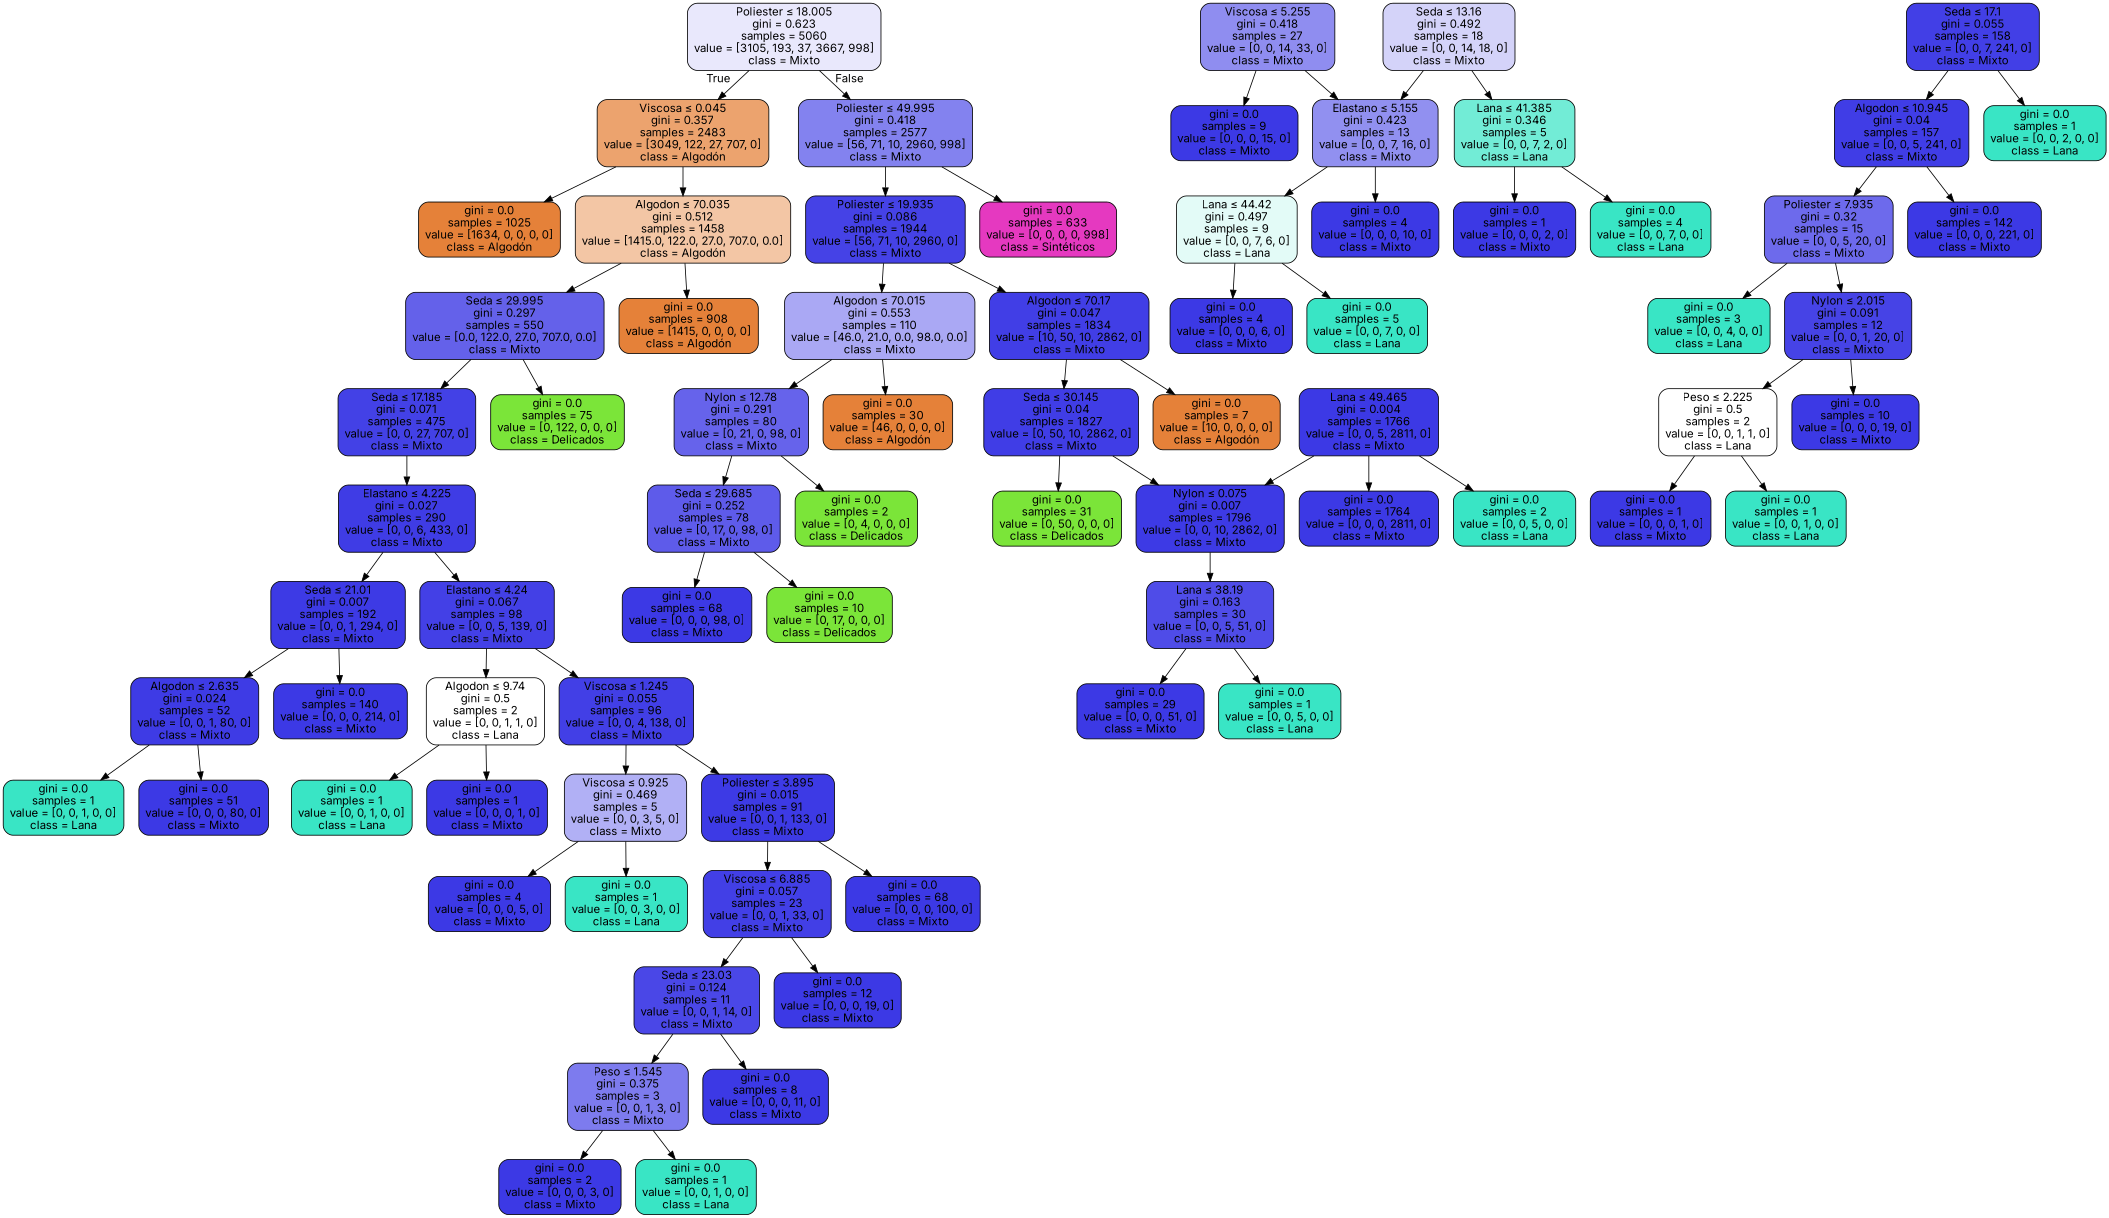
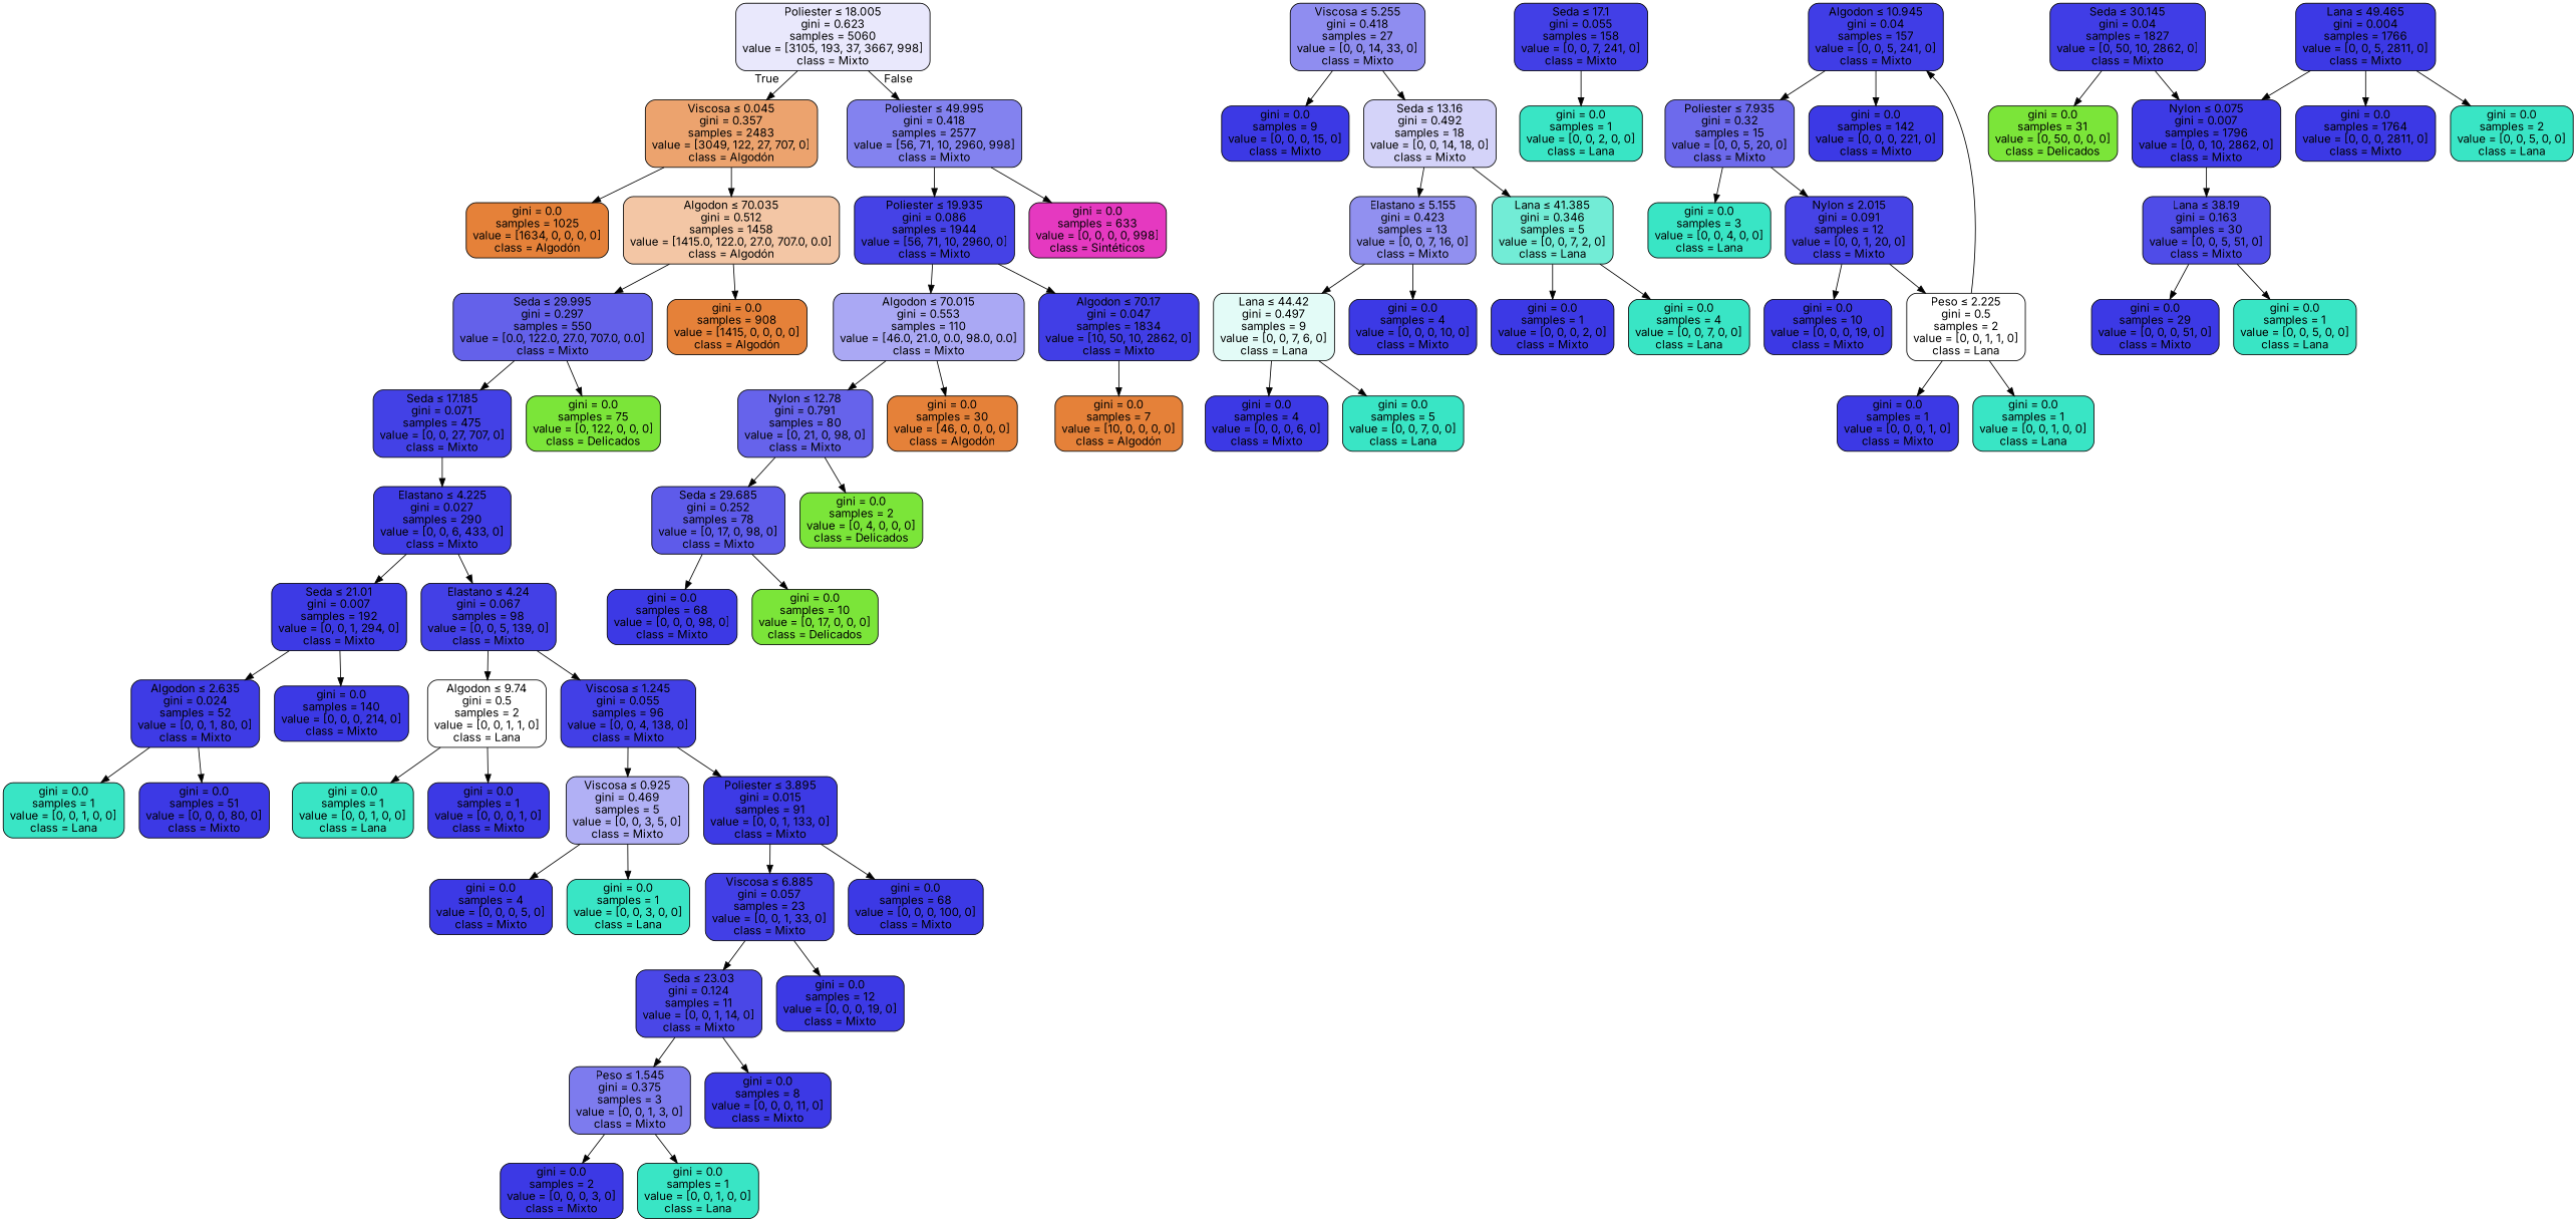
  digraph {
    fontname=Inter
    node [color=black fillcolor="#3c39e5" fontname=Inter shape=box style="filled, rounded"]
    edge [fontname=Inter]
    n1 [fillcolor="#e9e8fc" label=<Poliester &le; 18.005<br/>gini = 0.623<br/>samples = 5060<br/>value = [3105, 193, 37, 3667, 998]<br/>class = Mixto>]
    n2 [fillcolor="#eca36e" label=<Viscosa &le; 0.045<br/>gini = 0.357<br/>samples = 2483<br/>value = [3049, 122, 27, 707, 0]<br/>class = Algodón>]
    n3 [fillcolor="#8382ef" label=<Poliester &le; 49.995<br/>gini = 0.418<br/>samples = 2577<br/>value = [56, 71, 10, 2960, 998]<br/>class = Mixto>]
    n4 [fillcolor="#e58139" label=<gini = 0.0<br/>samples = 1025<br/>value = [1634, 0, 0, 0, 0]<br/>class = Algodón>]
    n5 [fillcolor="#f3c6a5" label=<Algodon &le; 70.035<br/>gini = 0.512<br/>samples = 1458<br/>value = [1415.0, 122.0, 27.0, 707.0, 0.0]<br/>class = Algodón>]
    n6 [fillcolor="#4542e6" label=<Poliester &le; 19.935<br/>gini = 0.086<br/>samples = 1944<br/>value = [56, 71, 10, 2960, 0]<br/>class = Mixto>]
    n7 [fillcolor="#e539c0" label=<gini = 0.0<br/>samples = 633<br/>value = [0, 0, 0, 0, 998]<br/>class = Sintéticos>]
    n8 [fillcolor="#6461ea" label=<Seda &le; 29.995<br/>gini = 0.297<br/>samples = 550<br/>value = [0.0, 122.0, 27.0, 707.0, 0.0]<br/>class = Mixto>]
    n9 [fillcolor="#e58139" label=<gini = 0.0<br/>samples = 908<br/>value = [1415, 0, 0, 0, 0]<br/>class = Algodón>]
    n10 [fillcolor="#4341e6" label=<Seda &le; 17.185<br/>gini = 0.071<br/>samples = 475<br/>value = [0, 0, 27, 707, 0]<br/>class = Mixto>]
    n11 [fillcolor="#7be539" label=<gini = 0.0<br/>samples = 75<br/>value = [0, 122, 0, 0, 0]<br/>class = Delicados>]
    n12 [fillcolor="#3f3ce5" label=<Elastano &le; 4.225<br/>gini = 0.027<br/>samples = 290<br/>value = [0, 0, 6, 433, 0]<br/>class = Mixto>]
    n13 [fillcolor="#3d3ae5" label=<Seda &le; 21.01<br/>gini = 0.007<br/>samples = 192<br/>value = [0, 0, 1, 294, 0]<br/>class = Mixto>]
    n14 [fillcolor="#4340e6" label=<Elastano &le; 4.24<br/>gini = 0.067<br/>samples = 98<br/>value = [0, 0, 5, 139, 0]<br/>class = Mixto>]
    n15 [fillcolor="#8f8df0" label=<Viscosa &le; 5.255<br/>gini = 0.418<br/>samples = 27<br/>value = [0, 0, 14, 33, 0]<br/>class = Mixto>]
    n16 [label=<gini = 0.0<br/>samples = 9<br/>value = [0, 0, 0, 15, 0]<br/>class = Mixto>]
    n17 [fillcolor="#d4d3f9" label=<Seda &le; 13.16<br/>gini = 0.492<br/>samples = 18<br/>value = [0, 0, 14, 18, 0]<br/>class = Mixto>]
    n18 [fillcolor="#423fe6" label=<Seda &le; 17.1<br/>gini = 0.055<br/>samples = 158<br/>value = [0, 0, 7, 241, 0]<br/>class = Mixto>]
    n19 [fillcolor="#403de6" label=<Algodon &le; 10.945<br/>gini = 0.04<br/>samples = 157<br/>value = [0, 0, 5, 241, 0]<br/>class = Mixto>]
    n20 [fillcolor="#39e5c5" label=<gini = 0.0<br/>samples = 1<br/>value = [0, 0, 2, 0, 0]<br/>class = Lana>]
    n21 [fillcolor="#9190f0" label=<Elastano &le; 5.155<br/>gini = 0.423<br/>samples = 13<br/>value = [0, 0, 7, 16, 0]<br/>class = Mixto>]
    n22 [fillcolor="#72ecd6" label=<Lana &le; 41.385<br/>gini = 0.346<br/>samples = 5<br/>value = [0, 0, 7, 2, 0]<br/>class = Lana>]
    n23 [fillcolor="#e3fbf7" label=<Lana &le; 44.42<br/>gini = 0.497<br/>samples = 9<br/>value = [0, 0, 7, 6, 0]<br/>class = Lana>]
    n24 [label=<gini = 0.0<br/>samples = 4<br/>value = [0, 0, 0, 10, 0]<br/>class = Mixto>]
    n25 [label=<gini = 0.0<br/>samples = 1<br/>value = [0, 0, 0, 2, 0]<br/>class = Mixto>]
    n26 [fillcolor="#39e5c5" label=<gini = 0.0<br/>samples = 4<br/>value = [0, 0, 7, 0, 0]<br/>class = Lana>]
    n27 [label=<gini = 0.0<br/>samples = 4<br/>value = [0, 0, 0, 6, 0]<br/>class = Mixto>]
    n28 [fillcolor="#39e5c5" label=<gini = 0.0<br/>samples = 5<br/>value = [0, 0, 7, 0, 0]<br/>class = Lana>]
    n29 [fillcolor="#6d6aec" label=<Poliester &le; 7.935<br/>gini = 0.32<br/>samples = 15<br/>value = [0, 0, 5, 20, 0]<br/>class = Mixto>]
    n30 [label=<gini = 0.0<br/>samples = 142<br/>value = [0, 0, 0, 221, 0]<br/>class = Mixto>]
    n31 [fillcolor="#39e5c5" label=<gini = 0.0<br/>samples = 3<br/>value = [0, 0, 4, 0, 0]<br/>class = Lana>]
    n32 [fillcolor="#4643e6" label=<Nylon &le; 2.015<br/>gini = 0.091<br/>samples = 12<br/>value = [0, 0, 1, 20, 0]<br/>class = Mixto>]
    n33 [fillcolor="#ffffff" label=<Peso &le; 2.225<br/>gini = 0.5<br/>samples = 2<br/>value = [0, 0, 1, 1, 0]<br/>class = Lana>]
    n34 [label=<gini = 0.0<br/>samples = 10<br/>value = [0, 0, 0, 19, 0]<br/>class = Mixto>]
    n35 [label=<gini = 0.0<br/>samples = 1<br/>value = [0, 0, 0, 1, 0]<br/>class = Mixto>]
    n36 [fillcolor="#39e5c5" label=<gini = 0.0<br/>samples = 1<br/>value = [0, 0, 1, 0, 0]<br/>class = Lana>]
    n37 [fillcolor="#3e3be5" label=<Algodon &le; 2.635<br/>gini = 0.024<br/>samples = 52<br/>value = [0, 0, 1, 80, 0]<br/>class = Mixto>]
    n38 [label=<gini = 0.0<br/>samples = 140<br/>value = [0, 0, 0, 214, 0]<br/>class = Mixto>]
    n39 [fillcolor="#ffffff" label=<Algodon &le; 9.74<br/>gini = 0.5<br/>samples = 2<br/>value = [0, 0, 1, 1, 0]<br/>class = Lana>]
    n40 [fillcolor="#423fe6" label=<Viscosa &le; 1.245<br/>gini = 0.055<br/>samples = 96<br/>value = [0, 0, 4, 138, 0]<br/>class = Mixto>]
    n41 [fillcolor="#39e5c5" label=<gini = 0.0<br/>samples = 1<br/>value = [0, 0, 1, 0, 0]<br/>class = Lana>]
    n42 [label=<gini = 0.0<br/>samples = 51<br/>value = [0, 0, 0, 80, 0]<br/>class = Mixto>]
    n43 [fillcolor="#39e5c5" label=<gini = 0.0<br/>samples = 1<br/>value = [0, 0, 1, 0, 0]<br/>class = Lana>]
    n44 [label=<gini = 0.0<br/>samples = 1<br/>value = [0, 0, 0, 1, 0]<br/>class = Mixto>]
    n45 [fillcolor="#b1b0f5" label=<Viscosa &le; 0.925<br/>gini = 0.469<br/>samples = 5<br/>value = [0, 0, 3, 5, 0]<br/>class = Mixto>]
    n46 [fillcolor="#3d3ae5" label=<Poliester &le; 3.895<br/>gini = 0.015<br/>samples = 91<br/>value = [0, 0, 1, 133, 0]<br/>class = Mixto>]
    n47 [label=<gini = 0.0<br/>samples = 4<br/>value = [0, 0, 0, 5, 0]<br/>class = Mixto>]
    n48 [fillcolor="#39e5c5" label=<gini = 0.0<br/>samples = 1<br/>value = [0, 0, 3, 0, 0]<br/>class = Lana>]
    n49 [fillcolor="#423fe6" label=<Viscosa &le; 6.885<br/>gini = 0.057<br/>samples = 23<br/>value = [0, 0, 1, 33, 0]<br/>class = Mixto>]
    n50 [label=<gini = 0.0<br/>samples = 68<br/>value = [0, 0, 0, 100, 0]<br/>class = Mixto>]
    n51 [fillcolor="#4a47e7" label=<Seda &le; 23.03<br/>gini = 0.124<br/>samples = 11<br/>value = [0, 0, 1, 14, 0]<br/>class = Mixto>]
    n52 [label=<gini = 0.0<br/>samples = 12<br/>value = [0, 0, 0, 19, 0]<br/>class = Mixto>]
    n53 [fillcolor="#7d7bee" label=<Peso &le; 1.545<br/>gini = 0.375<br/>samples = 3<br/>value = [0, 0, 1, 3, 0]<br/>class = Mixto>]
    n54 [label=<gini = 0.0<br/>samples = 8<br/>value = [0, 0, 0, 11, 0]<br/>class = Mixto>]
    n55 [label=<gini = 0.0<br/>samples = 2<br/>value = [0, 0, 0, 3, 0]<br/>class = Mixto>]
    n56 [fillcolor="#39e5c5" label=<gini = 0.0<br/>samples = 1<br/>value = [0, 0, 1, 0, 0]<br/>class = Lana>]
    n57 [fillcolor="#aaa8f4" label=<Algodon &le; 70.015<br/>gini = 0.553<br/>samples = 110<br/>value = [46.0, 21.0, 0.0, 98.0, 0.0]<br/>class = Mixto>]
    n58 [fillcolor="#413ee6" label=<Algodon &le; 70.17<br/>gini = 0.047<br/>samples = 1834<br/>value = [10, 50, 10, 2862, 0]<br/>class = Mixto>]
-   n59 [fillcolor="#6663eb" label=<Nylon &le; 12.78<br/>gini = 0.291<br/>samples = 80<br/>value = [0, 21, 0, 98, 0]<br/>class = Mixto>]
+   n59 [fillcolor="#6663eb" label=<Nylon &le; 12.78<br/>gini = 0.791<br/>samples = 80<br/>value = [0, 21, 0, 98, 0]<br/>class = Mixto>]
    n60 [fillcolor="#e58139" label=<gini = 0.0<br/>samples = 30<br/>value = [46, 0, 0, 0, 0]<br/>class = Algodón>]
    n61 [fillcolor="#403de6" label=<Seda &le; 30.145<br/>gini = 0.04<br/>samples = 1827<br/>value = [0, 50, 10, 2862, 0]<br/>class = Mixto>]
    n62 [fillcolor="#e58139" label=<gini = 0.0<br/>samples = 7<br/>value = [10, 0, 0, 0, 0]<br/>class = Algodón>]
    n63 [fillcolor="#5e5bea" label=<Seda &le; 29.685<br/>gini = 0.252<br/>samples = 78<br/>value = [0, 17, 0, 98, 0]<br/>class = Mixto>]
    n64 [fillcolor="#7be539" label=<gini = 0.0<br/>samples = 2<br/>value = [0, 4, 0, 0, 0]<br/>class = Delicados>]
    n65 [label=<gini = 0.0<br/>samples = 68<br/>value = [0, 0, 0, 98, 0]<br/>class = Mixto>]
    n66 [fillcolor="#7be539" label=<gini = 0.0<br/>samples = 10<br/>value = [0, 17, 0, 0, 0]<br/>class = Delicados>]
    n67 [fillcolor="#3d3ae5" label=<Nylon &le; 0.075<br/>gini = 0.007<br/>samples = 1796<br/>value = [0, 0, 10, 2862, 0]<br/>class = Mixto>]
    n68 [fillcolor="#7be539" label=<gini = 0.0<br/>samples = 31<br/>value = [0, 50, 0, 0, 0]<br/>class = Delicados>]
    n69 [fillcolor="#4f4ce8" label=<Lana &le; 38.19<br/>gini = 0.163<br/>samples = 30<br/>value = [0, 0, 5, 51, 0]<br/>class = Mixto>]
    n70 [label=<gini = 0.0<br/>samples = 29<br/>value = [0, 0, 0, 51, 0]<br/>class = Mixto>]
    n71 [fillcolor="#39e5c5" label=<gini = 0.0<br/>samples = 1<br/>value = [0, 0, 5, 0, 0]<br/>class = Lana>]
    n72 [label=<Lana &le; 49.465<br/>gini = 0.004<br/>samples = 1766<br/>value = [0, 0, 5, 2811, 0]<br/>class = Mixto>]
    n73 [label=<gini = 0.0<br/>samples = 1764<br/>value = [0, 0, 0, 2811, 0]<br/>class = Mixto>]
    n74 [fillcolor="#39e5c5" label=<gini = 0.0<br/>samples = 2<br/>value = [0, 0, 5, 0, 0]<br/>class = Lana>]
    n1 -> n2 [headlabel=True labelangle=45 labeldistance=2.5]
    n1 -> n3 [headlabel=False labelangle=-45 labeldistance=2.5]
    n2 -> n4
    n2 -> n5
    n3 -> n6
    n3 -> n7
    n5 -> n8
    n5 -> n9
    n6 -> n57
    n6 -> n58
    n8 -> n10
    n8 -> n11
    n10 -> n12
    n12 -> n13
    n12 -> n14
    n13 -> n37
    n13 -> n38
    n14 -> n39
    n14 -> n40
    n15 -> n16
-   n15 -> n21
+   n15 -> n17
    n17 -> n21
    n17 -> n22
-   n18 -> n19
+   n33 -> n19
    n18 -> n20
    n19 -> n29
    n19 -> n30
    n21 -> n23
    n21 -> n24
    n22 -> n25
    n22 -> n26
    n23 -> n27
    n23 -> n28
    n29 -> n31
    n29 -> n32
    n32 -> n33
    n32 -> n34
    n33 -> n35
    n33 -> n36
    n37 -> n41
    n37 -> n42
    n39 -> n43
    n39 -> n44
    n40 -> n45
    n40 -> n46
    n45 -> n47
    n45 -> n48
    n46 -> n49
    n46 -> n50
    n49 -> n51
    n49 -> n52
    n51 -> n53
    n51 -> n54
    n53 -> n55
    n53 -> n56
    n57 -> n59
    n57 -> n60
-   n58 -> n61
    n58 -> n62
    n59 -> n63
    n59 -> n64
    n61 -> n67
    n61 -> n68
    n63 -> n65
    n63 -> n66
    n67 -> n69
    n69 -> n70
    n69 -> n71
    n72 -> n67
    n72 -> n73
    n72 -> n74
  }
